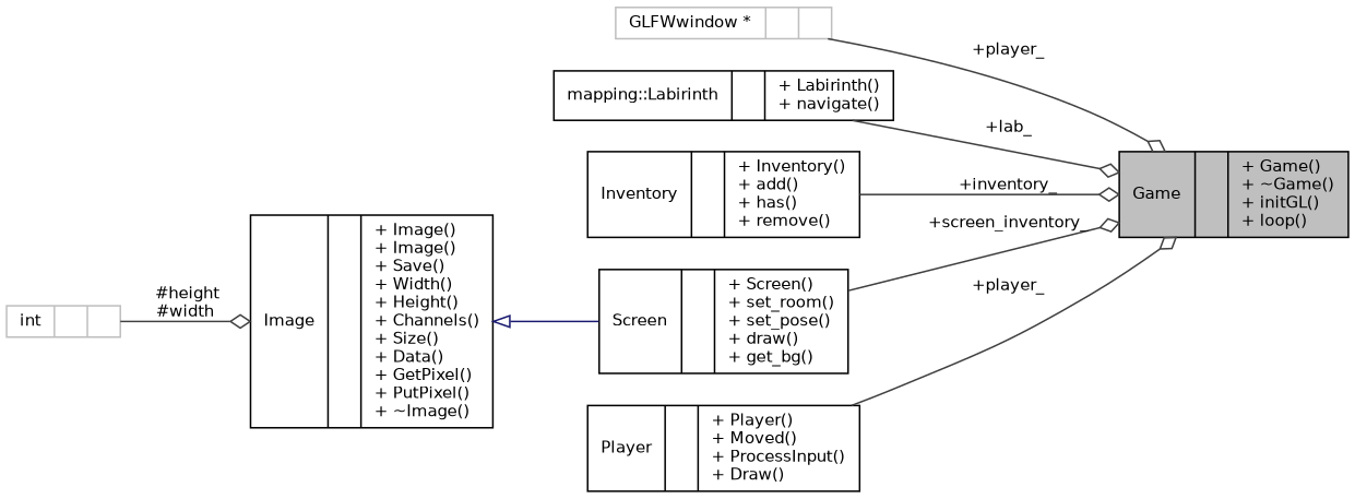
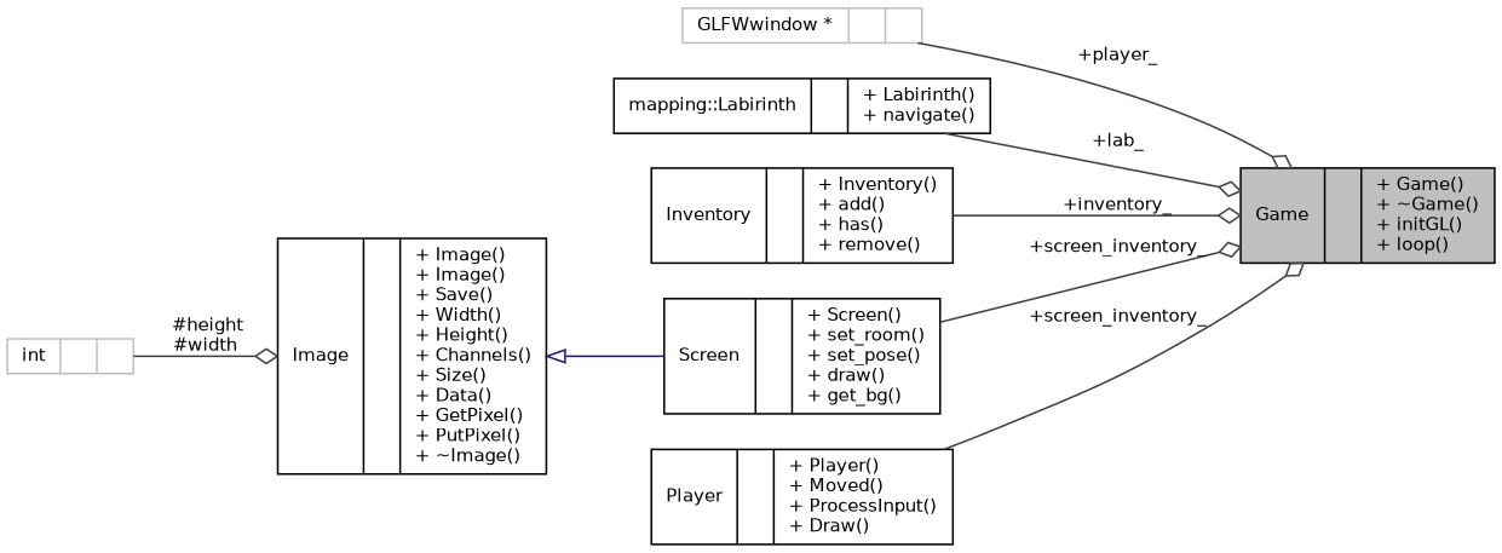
  digraph {
    rankdir=LR
    node [color=black fillcolor=white fontname=Helvetica fontsize=10 shape=record style=filled]
    edge [arrowhead=odiamond color=grey25 fontname=Helvetica fontsize=10 labelfontname=Helvetica labelfontsize=10 style=solid]
    n1 [fillcolor=grey75 fontcolor=black height=0.2 label="{Game\n||+ Game()\l+ ~Game()\l+ initGL()\l+ loop()\l}" width=0.4]
    n2 [color=grey75 height=0.2 label="{GLFWwindow *\n||}" width=0.4]
    n3 [height=0.2 label="{mapping::Labirinth\n||+ Labirinth()\l+ navigate()\l}" width=0.4]
    n4 [height=0.2 label="{Inventory\n||+ Inventory()\l+ add()\l+ has()\l+ remove()\l}" width=0.4]
    n5 [height=0.2 label="{Screen\n||+ Screen()\l+ set_room()\l+ set_pose()\l+ draw()\l+ get_bg()\l}" width=0.4]
    n6 [height=0.2 label="{Image\n||+ Image()\l+ Image()\l+ Save()\l+ Width()\l+ Height()\l+ Channels()\l+ Size()\l+ Data()\l+ GetPixel()\l+ PutPixel()\l+ ~Image()\l}" width=0.4]
    n7 [color=grey75 height=0.2 label="{int\n||}" width=0.4]
    n8 [height=0.2 label="{Player\n||+ Player()\l+ Moved()\l+ ProcessInput()\l+ Draw()\l}" width=0.4]
    n2 -> n1 [label=" +player_"]
    n3 -> n1 [label=" +lab_"]
    n4 -> n1 [label=" +inventory_"]
    n5 -> n1 [label=" +screen_inventory_"]
    n6 -> n5 [arrowtail=onormal color=midnightblue dir=back arrowhead=""]
    n7 -> n6 [label=" #height\n#width"]
-   n8 -> n1 [label=" +player_"]
+   n8 -> n1 [label=" +screen_inventory_"]
  }
